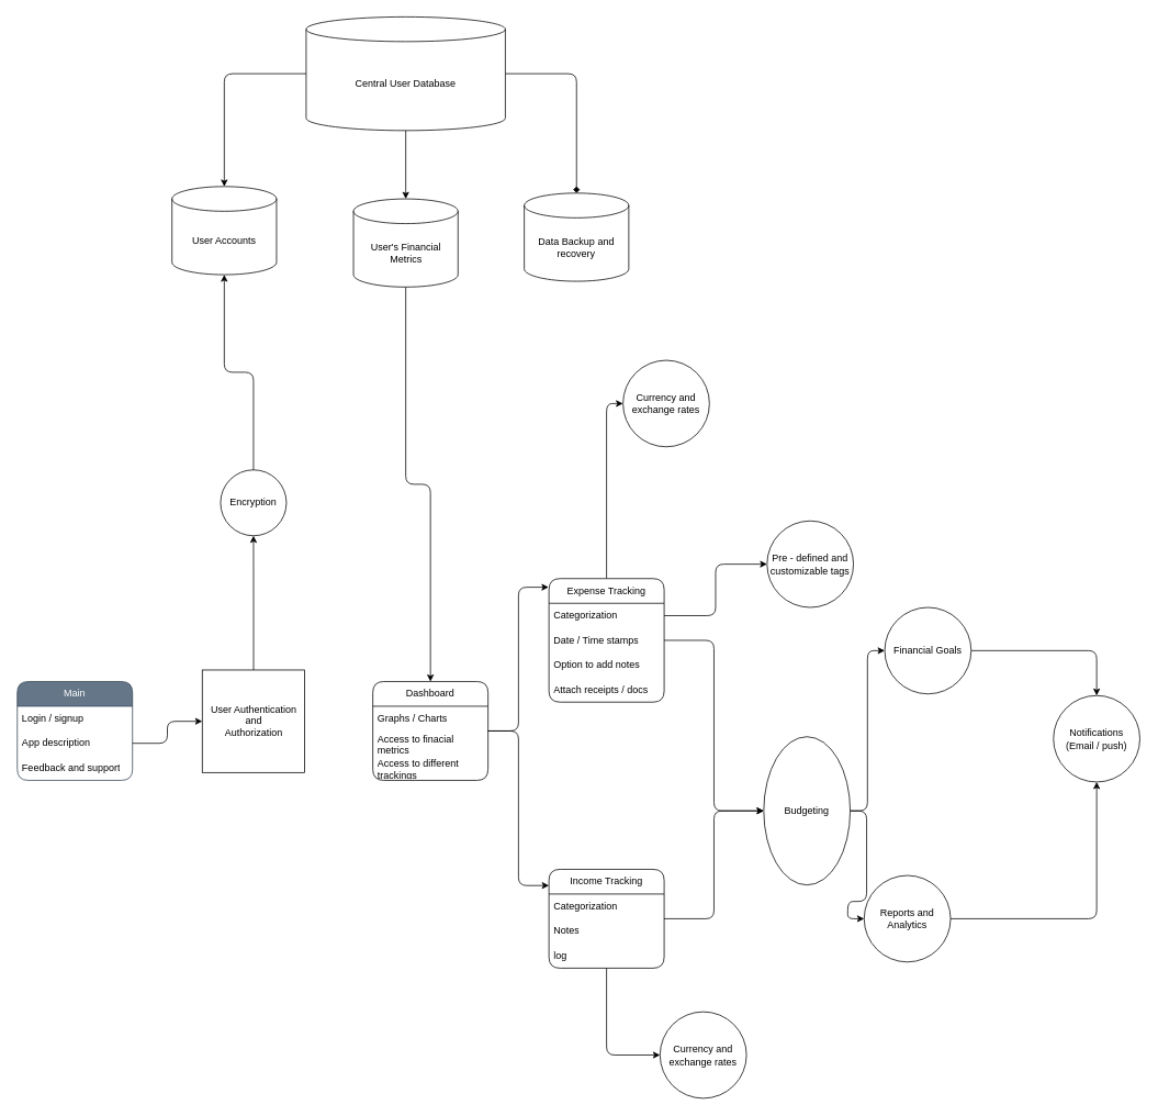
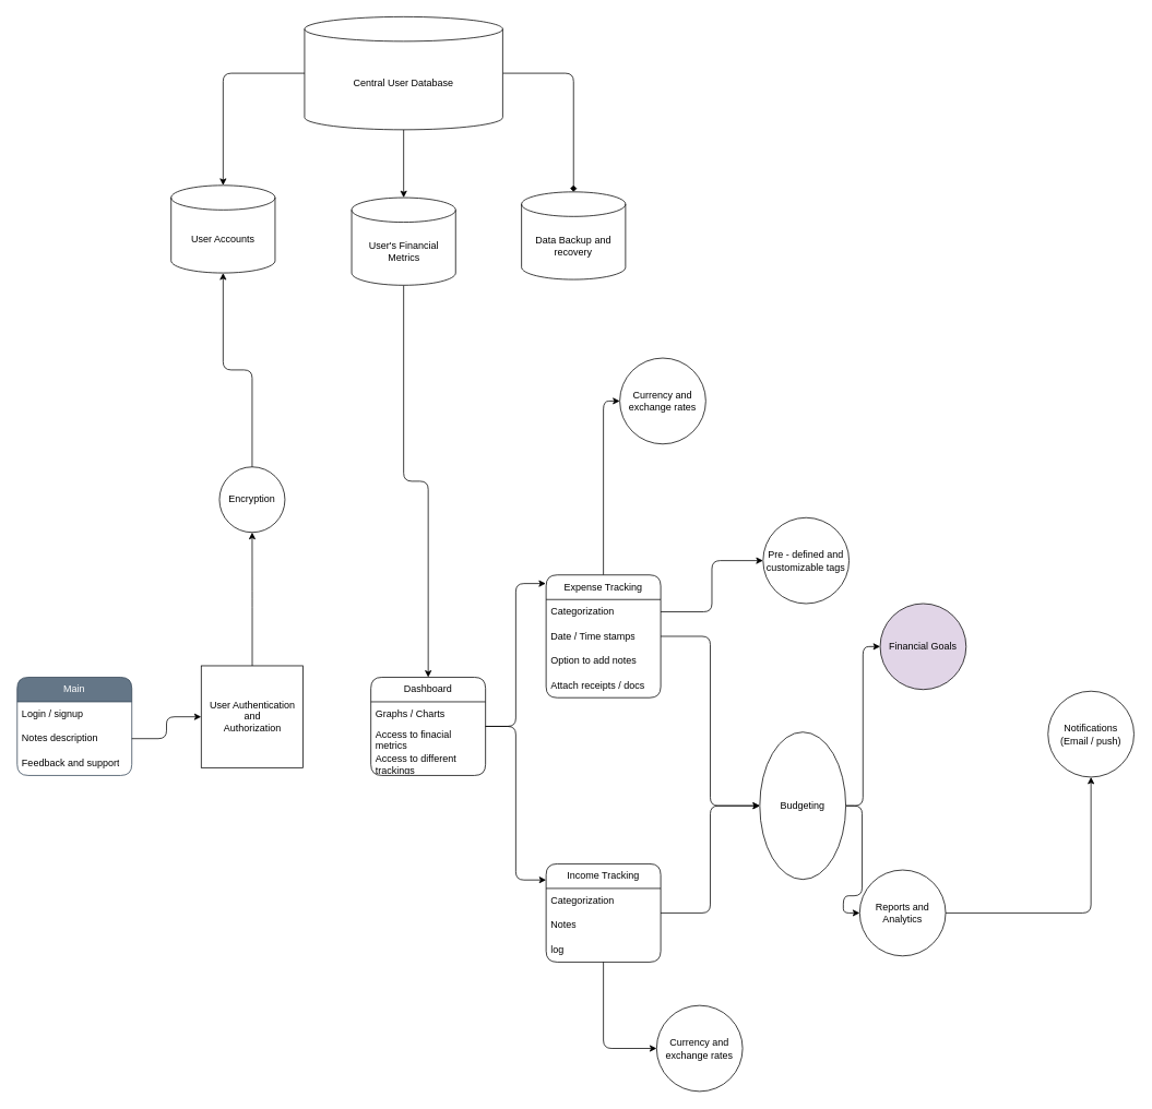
  <mxCell id="0" />
  <mxCell id="1" parent="0" />
  <mxCell id="2" value="Main" style="swimlane;fontStyle=0;childLayout=stackLayout;horizontal=1;startSize=30;horizontalStack=0;resizeParent=1;resizeParentMax=0;resizeLast=0;collapsible=1;marginBottom=0;whiteSpace=wrap;html=1;fillColor=#647687;strokeColor=#314354;fontColor=#ffffff;rounded=1;" vertex="1" parent="1"><mxGeometry x="20" y="827" width="140" height="120" as="geometry" /></mxCell>
  <mxCell id="3" value="Login / signup" style="text;strokeColor=none;fillColor=none;align=left;verticalAlign=middle;spacingLeft=4;spacingRight=4;overflow=hidden;points=[[0,0.5],[1,0.5]];portConstraint=eastwest;rotatable=0;whiteSpace=wrap;html=1;rounded=1;" vertex="1" parent="2"><mxGeometry y="30" width="140" height="30" as="geometry" /></mxCell>
- <mxCell id="4" value="App description" style="text;strokeColor=none;fillColor=none;align=left;verticalAlign=middle;spacingLeft=4;spacingRight=4;overflow=hidden;points=[[0,0.5],[1,0.5]];portConstraint=eastwest;rotatable=0;whiteSpace=wrap;html=1;rounded=1;" vertex="1" parent="2"><mxGeometry y="60" width="140" height="30" as="geometry" /></mxCell>
+ <mxCell id="4" value="Notes description" style="text;strokeColor=none;fillColor=none;align=left;verticalAlign=middle;spacingLeft=4;spacingRight=4;overflow=hidden;points=[[0,0.5],[1,0.5]];portConstraint=eastwest;rotatable=0;whiteSpace=wrap;html=1;rounded=1;" vertex="1" parent="2"><mxGeometry y="60" width="140" height="30" as="geometry" /></mxCell>
  <mxCell id="5" value="Feedback and support" style="text;strokeColor=none;fillColor=none;align=left;verticalAlign=middle;spacingLeft=4;spacingRight=4;overflow=hidden;points=[[0,0.5],[1,0.5]];portConstraint=eastwest;rotatable=0;whiteSpace=wrap;html=1;rounded=1;" vertex="1" parent="2"><mxGeometry y="90" width="140" height="30" as="geometry" /></mxCell>
  <mxCell id="6" value="Dashboard" style="swimlane;fontStyle=0;childLayout=stackLayout;horizontal=1;startSize=30;horizontalStack=0;resizeParent=1;resizeParentMax=0;resizeLast=0;collapsible=1;marginBottom=0;whiteSpace=wrap;html=1;rounded=1;" vertex="1" parent="1"><mxGeometry x="452" y="827" width="140" height="120" as="geometry" /></mxCell>
  <mxCell id="7" value="Graphs / Charts" style="text;strokeColor=none;fillColor=none;align=left;verticalAlign=middle;spacingLeft=4;spacingRight=4;overflow=hidden;points=[[0,0.5],[1,0.5]];portConstraint=eastwest;rotatable=0;whiteSpace=wrap;html=1;rounded=1;" vertex="1" parent="6"><mxGeometry y="30" width="140" height="30" as="geometry" /></mxCell>
  <mxCell id="8" value="Access to finacial metrics" style="text;strokeColor=none;fillColor=none;align=left;verticalAlign=middle;spacingLeft=4;spacingRight=4;overflow=hidden;points=[[0,0.5],[1,0.5]];portConstraint=eastwest;rotatable=0;whiteSpace=wrap;html=1;rounded=1;" vertex="1" parent="6"><mxGeometry y="60" width="140" height="30" as="geometry" /></mxCell>
  <mxCell id="9" value="Access to different trackings" style="text;strokeColor=none;fillColor=none;align=left;verticalAlign=middle;spacingLeft=4;spacingRight=4;overflow=hidden;points=[[0,0.5],[1,0.5]];portConstraint=eastwest;rotatable=0;whiteSpace=wrap;html=1;rounded=1;" vertex="1" parent="6"><mxGeometry y="90" width="140" height="30" as="geometry" /></mxCell>
  <mxCell id="10" style="edgeStyle=orthogonalEdgeStyle;rounded=1;orthogonalLoop=1;jettySize=auto;html=1;entryX=0.5;entryY=1;entryDx=0;entryDy=0;" edge="1" parent="1" source="11" target="39"><mxGeometry relative="1" as="geometry" /></mxCell>
  <mxCell id="11" value="User Authentication&lt;br&gt;and&lt;br&gt;Authorization" style="whiteSpace=wrap;html=1;aspect=fixed;rounded=0;" vertex="1" parent="1"><mxGeometry x="244.75" y="813" width="124.5" height="124.5" as="geometry" /></mxCell>
  <mxCell id="12" style="edgeStyle=orthogonalEdgeStyle;rounded=1;orthogonalLoop=1;jettySize=auto;html=1;entryX=0;entryY=0.5;entryDx=0;entryDy=0;" edge="1" parent="1" source="14" target="27"><mxGeometry relative="1" as="geometry" /></mxCell>
  <mxCell id="13" style="edgeStyle=orthogonalEdgeStyle;rounded=1;orthogonalLoop=1;jettySize=auto;html=1;entryX=0;entryY=0.5;entryDx=0;entryDy=0;" edge="1" parent="1" source="14" target="37"><mxGeometry relative="1" as="geometry" /></mxCell>
  <mxCell id="14" value="Expense Tracking" style="swimlane;fontStyle=0;childLayout=stackLayout;horizontal=1;startSize=30;horizontalStack=0;resizeParent=1;resizeParentMax=0;resizeLast=0;collapsible=1;marginBottom=0;whiteSpace=wrap;html=1;rounded=1;" vertex="1" parent="1"><mxGeometry x="666" y="702" width="140" height="150" as="geometry"><mxRectangle x="424" y="-182" width="130" height="30" as="alternateBounds" /></mxGeometry></mxCell>
  <mxCell id="15" value="Categorization" style="text;strokeColor=none;fillColor=none;align=left;verticalAlign=middle;spacingLeft=4;spacingRight=4;overflow=hidden;points=[[0,0.5],[1,0.5]];portConstraint=eastwest;rotatable=0;whiteSpace=wrap;html=1;rounded=1;" vertex="1" parent="14"><mxGeometry y="30" width="140" height="30" as="geometry" /></mxCell>
  <mxCell id="16" value="Date / Time stamps" style="text;strokeColor=none;fillColor=none;align=left;verticalAlign=middle;spacingLeft=4;spacingRight=4;overflow=hidden;points=[[0,0.5],[1,0.5]];portConstraint=eastwest;rotatable=0;whiteSpace=wrap;html=1;rounded=1;" vertex="1" parent="14"><mxGeometry y="60" width="140" height="30" as="geometry" /></mxCell>
  <mxCell id="17" value="Option to add notes&amp;nbsp;" style="text;strokeColor=none;fillColor=none;align=left;verticalAlign=middle;spacingLeft=4;spacingRight=4;overflow=hidden;points=[[0,0.5],[1,0.5]];portConstraint=eastwest;rotatable=0;whiteSpace=wrap;html=1;rounded=1;" vertex="1" parent="14"><mxGeometry y="90" width="140" height="30" as="geometry" /></mxCell>
  <mxCell id="18" value="Attach receipts / docs" style="text;strokeColor=none;fillColor=none;align=left;verticalAlign=middle;spacingLeft=4;spacingRight=4;overflow=hidden;points=[[0,0.5],[1,0.5]];portConstraint=eastwest;rotatable=0;whiteSpace=wrap;html=1;rounded=1;" vertex="1" parent="14"><mxGeometry y="120" width="140" height="30" as="geometry" /></mxCell>
  <mxCell id="19" style="edgeStyle=orthogonalEdgeStyle;rounded=1;orthogonalLoop=1;jettySize=auto;html=1;entryX=0;entryY=0.5;entryDx=0;entryDy=0;" edge="1" parent="1" source="21" target="27"><mxGeometry relative="1" as="geometry" /></mxCell>
  <mxCell id="20" style="edgeStyle=orthogonalEdgeStyle;rounded=1;orthogonalLoop=1;jettySize=auto;html=1;entryX=0;entryY=0.5;entryDx=0;entryDy=0;" edge="1" parent="1" source="21" target="38"><mxGeometry relative="1" as="geometry" /></mxCell>
  <mxCell id="21" value="Income Tracking" style="swimlane;fontStyle=0;childLayout=stackLayout;horizontal=1;startSize=30;horizontalStack=0;resizeParent=1;resizeParentMax=0;resizeLast=0;collapsible=1;marginBottom=0;whiteSpace=wrap;html=1;rounded=1;" vertex="1" parent="1"><mxGeometry x="666" y="1055" width="140" height="120" as="geometry" /></mxCell>
  <mxCell id="22" value="Categorization" style="text;strokeColor=none;fillColor=none;align=left;verticalAlign=middle;spacingLeft=4;spacingRight=4;overflow=hidden;points=[[0,0.5],[1,0.5]];portConstraint=eastwest;rotatable=0;whiteSpace=wrap;html=1;rounded=1;" vertex="1" parent="21"><mxGeometry y="30" width="140" height="30" as="geometry" /></mxCell>
  <mxCell id="23" value="Notes" style="text;strokeColor=none;fillColor=none;align=left;verticalAlign=middle;spacingLeft=4;spacingRight=4;overflow=hidden;points=[[0,0.5],[1,0.5]];portConstraint=eastwest;rotatable=0;whiteSpace=wrap;html=1;rounded=1;" vertex="1" parent="21"><mxGeometry y="60" width="140" height="30" as="geometry" /></mxCell>
  <mxCell id="24" value="log" style="text;strokeColor=none;fillColor=none;align=left;verticalAlign=middle;spacingLeft=4;spacingRight=4;overflow=hidden;points=[[0,0.5],[1,0.5]];portConstraint=eastwest;rotatable=0;whiteSpace=wrap;html=1;rounded=1;" vertex="1" parent="21"><mxGeometry y="90" width="140" height="30" as="geometry" /></mxCell>
  <mxCell id="25" style="edgeStyle=orthogonalEdgeStyle;rounded=1;orthogonalLoop=1;jettySize=auto;html=1;entryX=0;entryY=0.5;entryDx=0;entryDy=0;" edge="1" parent="1" source="27" target="29"><mxGeometry relative="1" as="geometry" /></mxCell>
  <mxCell id="26" style="edgeStyle=orthogonalEdgeStyle;rounded=1;orthogonalLoop=1;jettySize=auto;html=1;entryX=0;entryY=0.5;entryDx=0;entryDy=0;" edge="1" parent="1" source="27" target="31"><mxGeometry relative="1" as="geometry" /></mxCell>
  <mxCell id="27" value="Budgeting" style="ellipse;whiteSpace=wrap;html=1;aspect=fixed;rounded=1;" vertex="1" parent="1"><mxGeometry x="927" y="894" width="105" height="180" as="geometry" /></mxCell>
- <mxCell id="28" style="edgeStyle=orthogonalEdgeStyle;rounded=1;orthogonalLoop=1;jettySize=auto;html=1;exitX=1;exitY=0.5;exitDx=0;exitDy=0;entryX=0.5;entryY=0;entryDx=0;entryDy=0;" edge="1" parent="1" source="29" target="49"><mxGeometry relative="1" as="geometry" /></mxCell>
- <mxCell id="29" value="Financial Goals" style="ellipse;whiteSpace=wrap;html=1;aspect=fixed;rounded=1;" vertex="1" parent="1"><mxGeometry x="1074" y="737" width="105" height="105" as="geometry" /></mxCell>
+ <mxCell id="29" value="Financial Goals" style="ellipse;whiteSpace=wrap;html=1;aspect=fixed;rounded=1;fillColor=#e1d5e7;" vertex="1" parent="1"><mxGeometry x="1074" y="737" width="105" height="105" as="geometry" /></mxCell>
  <mxCell id="30" style="edgeStyle=orthogonalEdgeStyle;rounded=1;orthogonalLoop=1;jettySize=auto;html=1;exitX=1;exitY=0.5;exitDx=0;exitDy=0;entryX=0.5;entryY=1;entryDx=0;entryDy=0;" edge="1" parent="1" source="31" target="49"><mxGeometry relative="1" as="geometry" /></mxCell>
  <mxCell id="31" value="Reports and Analytics" style="ellipse;whiteSpace=wrap;html=1;aspect=fixed;rounded=1;" vertex="1" parent="1"><mxGeometry x="1049" y="1062.5" width="105" height="105" as="geometry" /></mxCell>
  <mxCell id="32" style="edgeStyle=orthogonalEdgeStyle;rounded=1;orthogonalLoop=1;jettySize=auto;html=1;" edge="1" parent="1" source="4" target="11"><mxGeometry relative="1" as="geometry" /></mxCell>
  <mxCell id="33" style="edgeStyle=orthogonalEdgeStyle;rounded=1;orthogonalLoop=1;jettySize=auto;html=1;entryX=-0.003;entryY=0.07;entryDx=0;entryDy=0;entryPerimeter=0;" edge="1" parent="1" source="6" target="14"><mxGeometry relative="1" as="geometry" /></mxCell>
  <mxCell id="34" style="edgeStyle=orthogonalEdgeStyle;rounded=1;orthogonalLoop=1;jettySize=auto;html=1;entryX=0;entryY=0.164;entryDx=0;entryDy=0;entryPerimeter=0;" edge="1" parent="1" source="6" target="21"><mxGeometry relative="1" as="geometry" /></mxCell>
  <mxCell id="35" value="Pre - defined and customizable tags" style="ellipse;whiteSpace=wrap;html=1;aspect=fixed;rounded=1;" vertex="1" parent="1"><mxGeometry x="931" y="632" width="105" height="105" as="geometry" /></mxCell>
  <mxCell id="36" style="edgeStyle=orthogonalEdgeStyle;rounded=1;orthogonalLoop=1;jettySize=auto;html=1;entryX=0;entryY=0.5;entryDx=0;entryDy=0;" edge="1" parent="1" source="15" target="35"><mxGeometry relative="1" as="geometry" /></mxCell>
  <mxCell id="37" value="Currency and exchange rates" style="ellipse;whiteSpace=wrap;html=1;aspect=fixed;rounded=1;" vertex="1" parent="1"><mxGeometry x="756" y="437" width="105" height="105" as="geometry" /></mxCell>
  <mxCell id="38" value="Currency and exchange rates" style="ellipse;whiteSpace=wrap;html=1;aspect=fixed;rounded=1;" vertex="1" parent="1"><mxGeometry x="801" y="1228" width="105" height="105" as="geometry" /></mxCell>
  <mxCell id="39" value="Encryption" style="ellipse;whiteSpace=wrap;html=1;aspect=fixed;rounded=1;" vertex="1" parent="1"><mxGeometry x="267" y="570" width="80" height="80" as="geometry" /></mxCell>
  <mxCell id="40" style="edgeStyle=orthogonalEdgeStyle;rounded=1;orthogonalLoop=1;jettySize=auto;html=1;endArrow=diamond;" edge="1" parent="1" source="41" target="45"><mxGeometry relative="1" as="geometry" /></mxCell>
  <mxCell id="41" value="Central User Database" style="shape=cylinder3;whiteSpace=wrap;html=1;boundedLbl=1;backgroundOutline=1;size=15;rounded=1;" vertex="1" parent="1"><mxGeometry x="371" y="20" width="242" height="138" as="geometry" /></mxCell>
  <mxCell id="42" value="User Accounts" style="shape=cylinder3;whiteSpace=wrap;html=1;boundedLbl=1;backgroundOutline=1;size=15;rounded=1;" vertex="1" parent="1"><mxGeometry x="208" y="226" width="127" height="107" as="geometry" /></mxCell>
  <mxCell id="43" style="edgeStyle=orthogonalEdgeStyle;rounded=1;orthogonalLoop=1;jettySize=auto;html=1;entryX=0.5;entryY=0;entryDx=0;entryDy=0;" edge="1" parent="1" source="44" target="6"><mxGeometry relative="1" as="geometry" /></mxCell>
  <mxCell id="44" value="User's Financial Metrics" style="shape=cylinder3;whiteSpace=wrap;html=1;boundedLbl=1;backgroundOutline=1;size=15;rounded=1;" vertex="1" parent="1"><mxGeometry x="428.5" y="241" width="127" height="107" as="geometry" /></mxCell>
  <mxCell id="45" value="Data Backup and recovery" style="shape=cylinder3;whiteSpace=wrap;html=1;boundedLbl=1;backgroundOutline=1;size=15;rounded=1;" vertex="1" parent="1"><mxGeometry x="636" y="234" width="127" height="107" as="geometry" /></mxCell>
  <mxCell id="46" style="edgeStyle=orthogonalEdgeStyle;rounded=1;orthogonalLoop=1;jettySize=auto;html=1;entryX=0.5;entryY=0;entryDx=0;entryDy=0;entryPerimeter=0;" edge="1" parent="1" source="41" target="42"><mxGeometry relative="1" as="geometry" /></mxCell>
  <mxCell id="47" style="edgeStyle=orthogonalEdgeStyle;rounded=1;orthogonalLoop=1;jettySize=auto;html=1;entryX=0.5;entryY=0;entryDx=0;entryDy=0;entryPerimeter=0;" edge="1" parent="1" source="41" target="44"><mxGeometry relative="1" as="geometry" /></mxCell>
  <mxCell id="48" style="edgeStyle=orthogonalEdgeStyle;rounded=1;orthogonalLoop=1;jettySize=auto;html=1;entryX=0.5;entryY=1;entryDx=0;entryDy=0;entryPerimeter=0;" edge="1" parent="1" source="39" target="42"><mxGeometry relative="1" as="geometry" /></mxCell>
  <mxCell id="49" value="Notifications&lt;br&gt;(Email / push)" style="ellipse;whiteSpace=wrap;html=1;aspect=fixed;rounded=1;" vertex="1" parent="1"><mxGeometry x="1279" y="844" width="105" height="105" as="geometry" /></mxCell>
